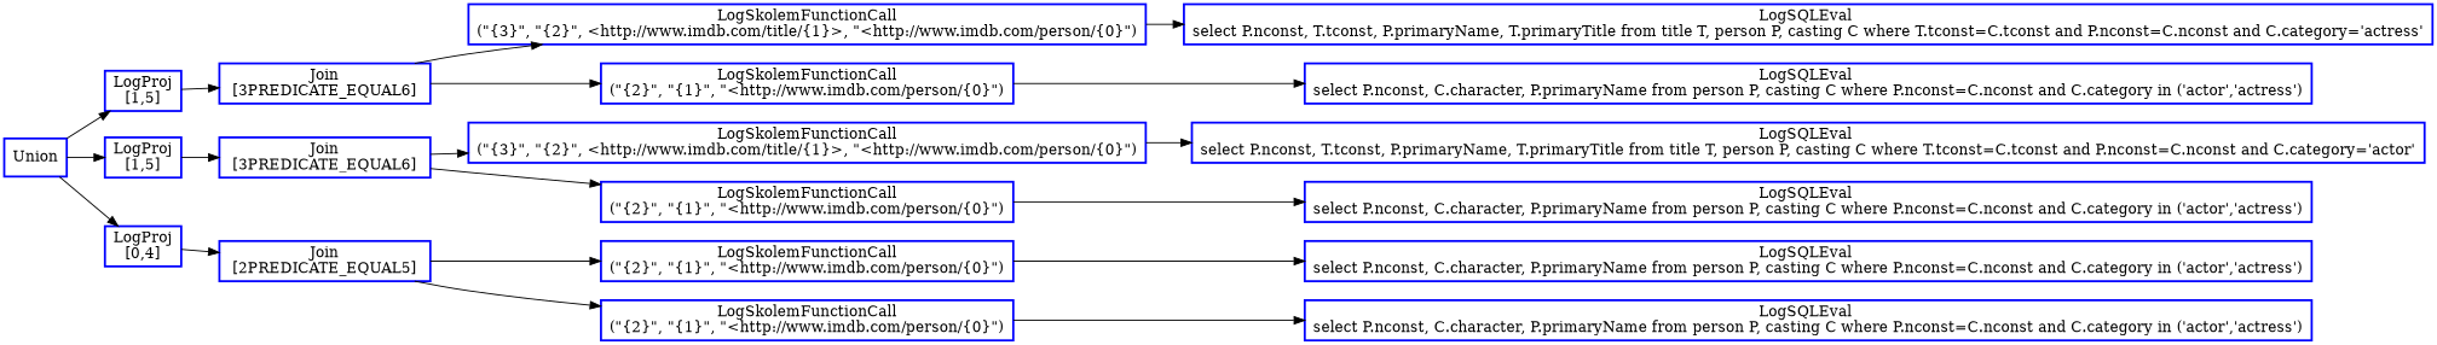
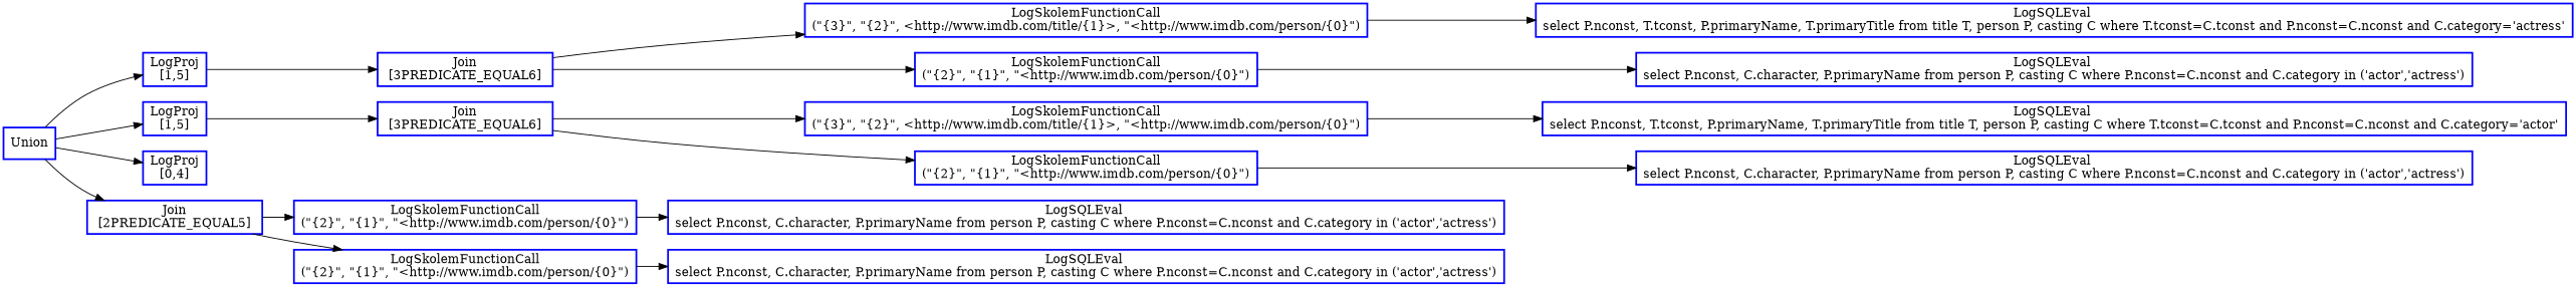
  digraph {
    rankdir=LR
    node [color=blue fontcolor=black shape=rectangle style=bold]
    n1 [label=Union]
    n2 [label="LogProj\n[1,5]"]
    n3 [label="LogProj\n[1,5]"]
    n4 [label="LogProj\n[0,4]"]
    n5 [label="Join\n [3PREDICATE_EQUAL6] "]
    n6 [label="Join\n [3PREDICATE_EQUAL6] "]
    n7 [label="Join\n [2PREDICATE_EQUAL5] "]
    n8 [label="LogSkolemFunctionCall\n(\"{3}\", \"{2}\", <http://www.imdb.com/title/{1}>, \"<http://www.imdb.com/person/{0}\")"]
    n9 [label="LogSkolemFunctionCall\n(\"{2}\", \"{1}\", \"<http://www.imdb.com/person/{0}\")"]
    n10 [label="LogSQLEval \nselect P.nconst, T.tconst, P.primaryName, T.primaryTitle from title T, person P, casting C where T.tconst=C.tconst and P.nconst=C.nconst and C.category='actress'"]
    n11 [label="LogSQLEval \nselect P.nconst, C.character, P.primaryName from person P, casting C where P.nconst=C.nconst and C.category in ('actor','actress')"]
    n12 [label="LogSkolemFunctionCall\n(\"{3}\", \"{2}\", <http://www.imdb.com/title/{1}>, \"<http://www.imdb.com/person/{0}\")"]
    n13 [label="LogSkolemFunctionCall\n(\"{2}\", \"{1}\", \"<http://www.imdb.com/person/{0}\")"]
    n14 [label="LogSQLEval \nselect P.nconst, T.tconst, P.primaryName, T.primaryTitle from title T, person P, casting C where T.tconst=C.tconst and P.nconst=C.nconst and C.category='actor'"]
    n15 [label="LogSQLEval \nselect P.nconst, C.character, P.primaryName from person P, casting C where P.nconst=C.nconst and C.category in ('actor','actress')"]
    n16 [label="LogSkolemFunctionCall\n(\"{2}\", \"{1}\", \"<http://www.imdb.com/person/{0}\")"]
    n17 [label="LogSkolemFunctionCall\n(\"{2}\", \"{1}\", \"<http://www.imdb.com/person/{0}\")"]
    n18 [label="LogSQLEval \nselect P.nconst, C.character, P.primaryName from person P, casting C where P.nconst=C.nconst and C.category in ('actor','actress')"]
    n19 [label="LogSQLEval \nselect P.nconst, C.character, P.primaryName from person P, casting C where P.nconst=C.nconst and C.category in ('actor','actress')"]
    n1 -> n2
    n1 -> n3
    n1 -> n4
    n2 -> n5
    n3 -> n6
-   n4 -> n7
+   n1 -> n7
    n5 -> n8
    n5 -> n9
    n6 -> n12
    n6 -> n13
    n7 -> n16
    n7 -> n17
    n8 -> n10
    n9 -> n11
    n12 -> n14
    n13 -> n15
    n16 -> n18
    n17 -> n19
  }
